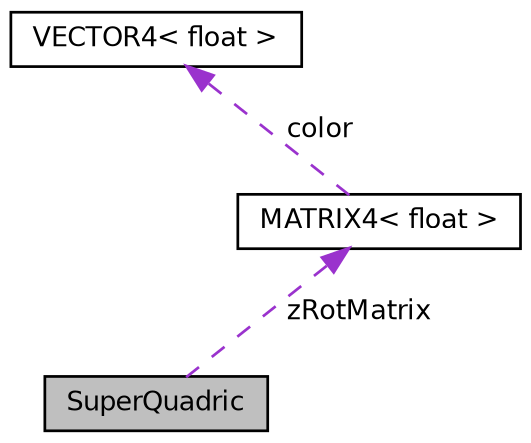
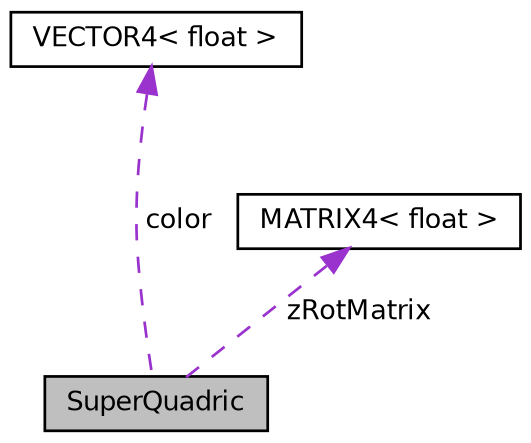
  digraph {
    node [color=black fillcolor=white fontname=Helvetica fontsize=10 shape=record style=filled]
    edge [color=darkorchid3 dir=back fontname=Helvetica fontsize=10 labelfontname=Helvetica labelfontsize=10 style=dashed]
    n1 [fillcolor=grey75 fontcolor=black height=0.2 label=SuperQuadric width=0.4]
    n2 [height=0.2 label="VECTOR4\< float \>" width=0.4]
    n3 [height=0.2 label="MATRIX4\< float \>" width=0.4]
-   n2 -> n3 [label=" color"]
+   n2 -> n1 [label=" color"]
    n3 -> n1 [label=" zRotMatrix"]
  }
